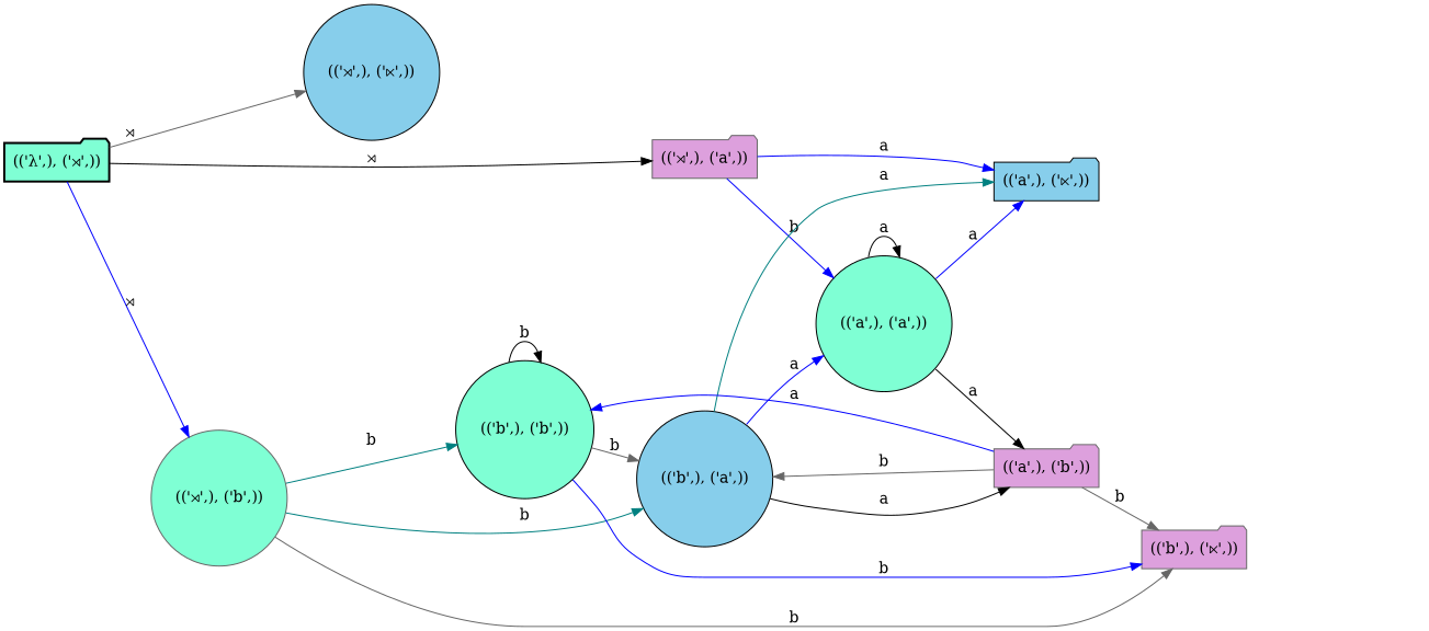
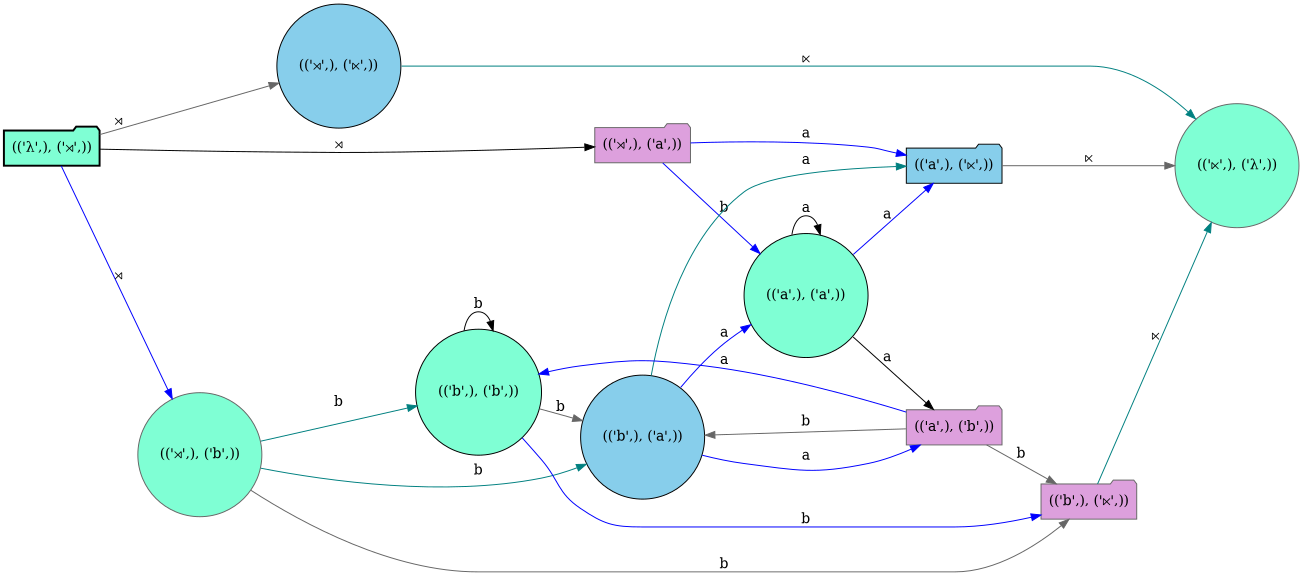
  digraph {
    nodesep=0.25
    rankdir=LR
    ranksep=0.4
    node [color=black fillcolor=aquamarine fontsize=14 shape=circle style="solid,filled"]
    edge [color=blue fontsize=14]
    n1 [label="(('λ',), ('⋊',))" shape=folder style="bold,filled"]
    n2 [color=gray40 label="(('⋊',), ('b',))"]
    n3 [fillcolor=skyblue label="(('⋊',), ('⋉',))"]
    n4 [color=gray40 fillcolor=plum label="(('⋊',), ('a',))" shape=folder]
    n5 [color=gray40 fillcolor=plum label="(('b',), ('⋉',))" shape=folder]
    n6 [label="(('b',), ('b',))"]
    n7 [fillcolor=skyblue label="(('b',), ('a',))"]
+   n8 [color=gray40 label="(('⋉',), ('λ',))"]
    n9 [fillcolor=skyblue label="(('a',), ('⋉',))" shape=folder]
    n10 [label="(('a',), ('a',))"]
    n11 [color=gray40 fillcolor=plum label="(('a',), ('b',))" shape=folder]
    n1 -> n2 [label="⋊"]
    n1 -> n3 [color=gray40 label="⋊"]
    n1 -> n4 [color=black label="⋊"]
    n2 -> n5 [color=gray40 label=b]
    n2 -> n6 [color=teal label=b]
    n2 -> n7 [color=teal label=b]
+   n3 -> n8 [color=teal label="⋉"]
    n4 -> n9 [label=a]
    n4 -> n10 [label=b]
+   n5 -> n8 [color=teal label="⋉"]
    n6 -> n5 [label=b]
    n6 -> n6 [color=black label=b]
    n6 -> n7 [color=gray40 label=b]
    n7 -> n9 [color=teal label=a]
    n7 -> n10 [label=a]
-   n7 -> n11 [color=black label=a]
+   n7 -> n11 [label=a]
+   n9 -> n8 [color=gray40 label="⋉"]
    n10 -> n9 [label=a]
    n10 -> n10 [color=black label=a]
    n10 -> n11 [color=black label=a]
    n11 -> n5 [color=gray40 label=b]
    n11 -> n6 [label=a]
    n11 -> n7 [color=gray40 label=b]
  }
